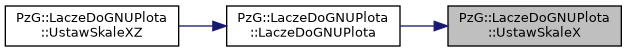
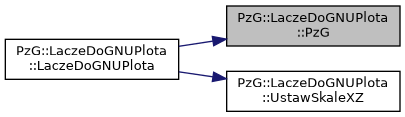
  digraph {
    rankdir=RL
    node [color=black fillcolor=white fontname=Helvetica fontsize=10 shape=record style=filled]
    edge [color=midnightblue dir=back fontname=Helvetica fontsize=10 labelfontname=Helvetica labelfontsize=10 style=solid]
-   n1 [fillcolor=grey75 fontcolor=black height=0.2 label="PzG::LaczeDoGNUPlota\l::UstawSkaleX" width=0.4]
+   n1 [fillcolor=grey75 fontcolor=black height=0.2 label="PzG::LaczeDoGNUPlota\l::PzG" width=0.4]
    n2 [height=0.2 label="PzG::LaczeDoGNUPlota\l::LaczeDoGNUPlota" width=0.4]
    n3 [height=0.2 label="PzG::LaczeDoGNUPlota\l::UstawSkaleXZ" width=0.4]
    n1 -> n2
-   n2 -> n3
+   n3 -> n2
  }
